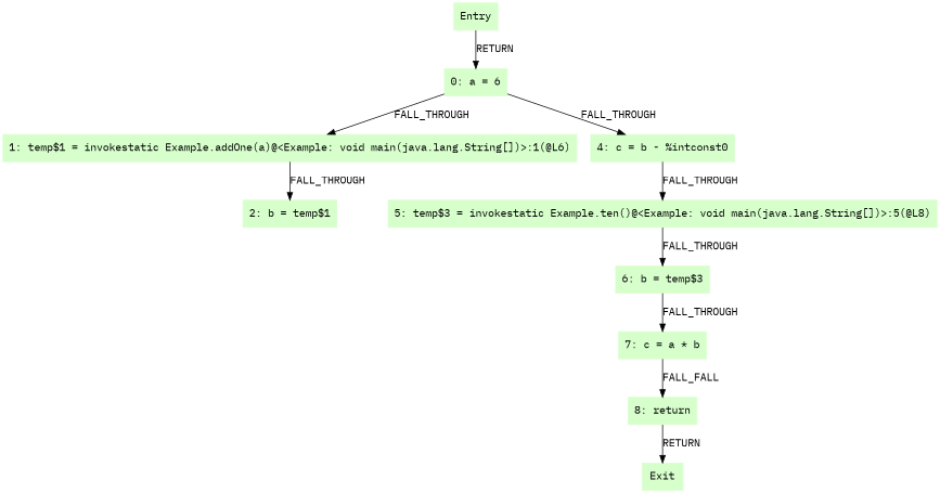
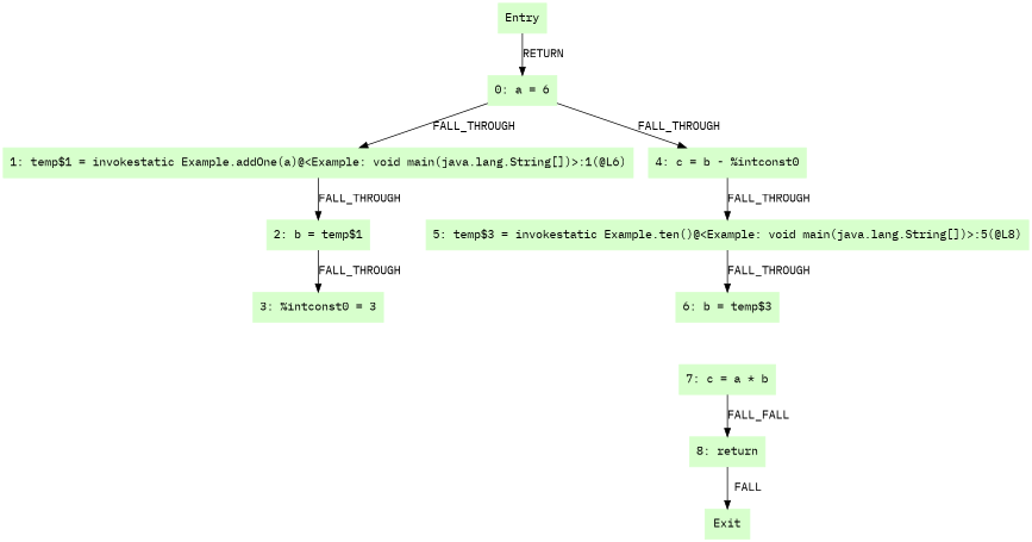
  digraph {
    fontname="IBM Plex Mono"
    node [color=".3 .2 1.0" fontname="IBM Plex Mono" shape=box style=filled]
    edge [fontname="IBM Plex Mono"]
    Entry
    "0: a = 6"
    "1: temp$1 = invokestatic Example.addOne(a)@<Example: void main(java.lang.String[])>:1(@L6)"
    "4: c = b - %intconst0"
    "2: b = temp$1"
+   "3: %intconst0 = 3"
    "5: temp$3 = invokestatic Example.ten()@<Example: void main(java.lang.String[])>:5(@L8)"
    "6: b = temp$3"
    "7: c = a * b"
    "8: return"
    Exit
    Entry -> "0: a = 6" [label=RETURN]
    "0: a = 6" -> "1: temp$1 = invokestatic Example.addOne(a)@<Example: void main(java.lang.String[])>:1(@L6)" [label=FALL_THROUGH]
    "0: a = 6" -> "4: c = b - %intconst0" [label=FALL_THROUGH]
    "1: temp$1 = invokestatic Example.addOne(a)@<Example: void main(java.lang.String[])>:1(@L6)" -> "2: b = temp$1" [label=FALL_THROUGH]
    "4: c = b - %intconst0" -> "5: temp$3 = invokestatic Example.ten()@<Example: void main(java.lang.String[])>:5(@L8)" [label=FALL_THROUGH]
+   "2: b = temp$1" -> "3: %intconst0 = 3" [label=FALL_THROUGH]
    "5: temp$3 = invokestatic Example.ten()@<Example: void main(java.lang.String[])>:5(@L8)" -> "6: b = temp$3" [label=FALL_THROUGH]
-   "6: b = temp$3" -> "7: c = a * b" [label=FALL_THROUGH]
    "7: c = a * b" -> "8: return" [label=FALL_FALL]
-   "8: return" -> Exit [label=RETURN]
+   "8: return" -> Exit [label=FALL]
  }
